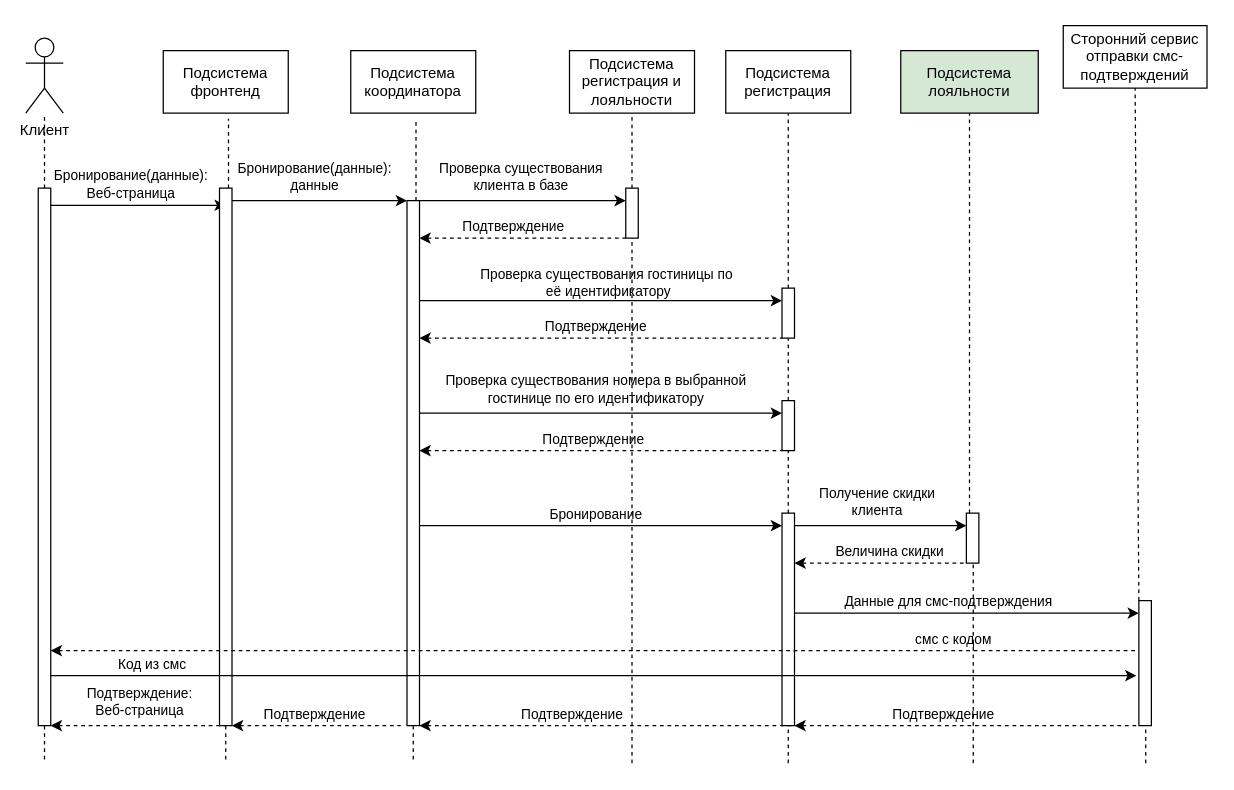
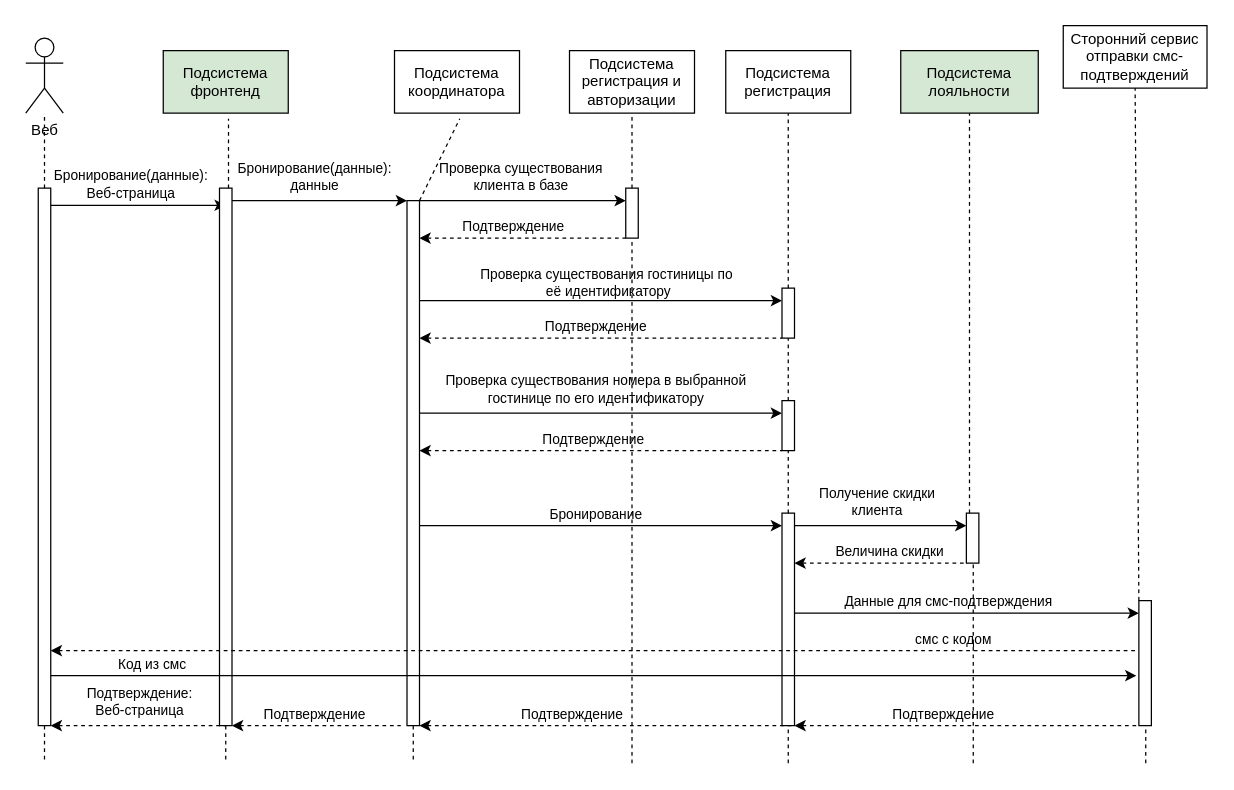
  <mxCell id="0" />
  <mxCell id="1" parent="0" />
- <mxCell id="2" value="Клиент&lt;br&gt;" style="shape=umlActor;verticalLabelPosition=bottom;verticalAlign=top;html=1;outlineConnect=0;" parent="1" vertex="1"><mxGeometry x="20" y="30" width="30" height="60" as="geometry" /></mxCell>
+ <mxCell id="2" value="Веб&lt;br&gt;" style="shape=umlActor;verticalLabelPosition=bottom;verticalAlign=top;html=1;outlineConnect=0;" parent="1" vertex="1"><mxGeometry x="20" y="30" width="30" height="60" as="geometry" /></mxCell>
  <mxCell id="3" value="" style="html=1;points=[];perimeter=orthogonalPerimeter;outlineConnect=0;targetShapes=umlLifeline;portConstraint=eastwest;newEdgeStyle={&quot;edgeStyle&quot;:&quot;elbowEdgeStyle&quot;,&quot;elbow&quot;:&quot;vertical&quot;,&quot;curved&quot;:0,&quot;rounded&quot;:0};" parent="1" vertex="1"><mxGeometry x="30" y="150" width="10" height="430" as="geometry" /></mxCell>
  <mxCell id="4" value="" style="endArrow=none;dashed=1;html=1;rounded=0;" parent="1" source="3" target="2" edge="1"><mxGeometry width="50" height="50" relative="1" as="geometry"><mxPoint x="240" y="270" as="sourcePoint" /><mxPoint x="290" y="220" as="targetPoint" /></mxGeometry></mxCell>
  <mxCell id="5" value="" style="html=1;points=[];perimeter=orthogonalPerimeter;outlineConnect=0;targetShapes=umlLifeline;portConstraint=eastwest;newEdgeStyle={&quot;edgeStyle&quot;:&quot;elbowEdgeStyle&quot;,&quot;elbow&quot;:&quot;vertical&quot;,&quot;curved&quot;:0,&quot;rounded&quot;:0};" parent="1" vertex="1"><mxGeometry x="325" y="160" width="10" height="420" as="geometry" /></mxCell>
- <mxCell id="6" value="Подсистема&lt;br&gt;координатора" style="rounded=0;whiteSpace=wrap;html=1;" parent="1" vertex="1"><mxGeometry x="280" y="40" width="100" height="50" as="geometry" /></mxCell>
+ <mxCell id="6" value="Подсистема&lt;br&gt;координатора" style="rounded=0;whiteSpace=wrap;html=1;" parent="1" vertex="1"><mxGeometry x="315" y="40" width="100" height="50" as="geometry" /></mxCell>
  <mxCell id="7" value="" style="endArrow=none;dashed=1;html=1;rounded=0;entryX=0.522;entryY=1.091;entryDx=0;entryDy=0;entryPerimeter=0;" parent="1" source="5" target="6" edge="1"><mxGeometry width="50" height="50" relative="1" as="geometry"><mxPoint x="395" y="260" as="sourcePoint" /><mxPoint x="445" y="210" as="targetPoint" /></mxGeometry></mxCell>
- <mxCell id="8" value="Подсистема&lt;br&gt;регистрация и&lt;br&gt;лояльности" style="rounded=0;whiteSpace=wrap;html=1;" parent="1" vertex="1"><mxGeometry x="455" y="40" width="100" height="50" as="geometry" /></mxCell>
+ <mxCell id="8" value="Подсистема&lt;br&gt;регистрация и&lt;br&gt;авторизации" style="rounded=0;whiteSpace=wrap;html=1;" parent="1" vertex="1"><mxGeometry x="455" y="40" width="100" height="50" as="geometry" /></mxCell>
  <mxCell id="9" value="" style="html=1;points=[];perimeter=orthogonalPerimeter;outlineConnect=0;targetShapes=umlLifeline;portConstraint=eastwest;newEdgeStyle={&quot;edgeStyle&quot;:&quot;elbowEdgeStyle&quot;,&quot;elbow&quot;:&quot;vertical&quot;,&quot;curved&quot;:0,&quot;rounded&quot;:0};" parent="1" vertex="1"><mxGeometry x="500" y="150" width="10" height="40" as="geometry" /></mxCell>
  <mxCell id="10" value="" style="endArrow=none;dashed=1;html=1;rounded=0;entryX=0.5;entryY=1;entryDx=0;entryDy=0;" parent="1" source="9" target="8" edge="1"><mxGeometry width="50" height="50" relative="1" as="geometry"><mxPoint x="395" y="250" as="sourcePoint" /><mxPoint x="445" y="200" as="targetPoint" /></mxGeometry></mxCell>
  <mxCell id="11" value="Подсистема&lt;br&gt;регистрация" style="rounded=0;whiteSpace=wrap;html=1;" parent="1" vertex="1"><mxGeometry x="580" y="40" width="100" height="50" as="geometry" /></mxCell>
  <mxCell id="12" value="" style="html=1;points=[];perimeter=orthogonalPerimeter;outlineConnect=0;targetShapes=umlLifeline;portConstraint=eastwest;newEdgeStyle={&quot;edgeStyle&quot;:&quot;elbowEdgeStyle&quot;,&quot;elbow&quot;:&quot;vertical&quot;,&quot;curved&quot;:0,&quot;rounded&quot;:0};" parent="1" vertex="1"><mxGeometry x="625" y="230" width="10" height="40" as="geometry" /></mxCell>
  <mxCell id="13" value="" style="endArrow=none;dashed=1;html=1;rounded=0;entryX=0.5;entryY=1;entryDx=0;entryDy=0;" parent="1" source="12" target="11" edge="1"><mxGeometry width="50" height="50" relative="1" as="geometry"><mxPoint x="520" y="250" as="sourcePoint" /><mxPoint x="570" y="200" as="targetPoint" /></mxGeometry></mxCell>
  <mxCell id="14" value="Подсистема лояльности" style="rounded=0;whiteSpace=wrap;html=1;fillColor=#d5e8d4;" parent="1" vertex="1"><mxGeometry x="720" y="40" width="110" height="50" as="geometry" /></mxCell>
  <mxCell id="15" value="" style="html=1;points=[];perimeter=orthogonalPerimeter;outlineConnect=0;targetShapes=umlLifeline;portConstraint=eastwest;newEdgeStyle={&quot;edgeStyle&quot;:&quot;elbowEdgeStyle&quot;,&quot;elbow&quot;:&quot;vertical&quot;,&quot;curved&quot;:0,&quot;rounded&quot;:0};" parent="1" vertex="1"><mxGeometry x="772.5" y="410" width="10" height="40" as="geometry" /></mxCell>
  <mxCell id="16" value="" style="endArrow=none;dashed=1;html=1;rounded=0;entryX=0.5;entryY=1;entryDx=0;entryDy=0;" parent="1" source="15" target="14" edge="1"><mxGeometry width="50" height="50" relative="1" as="geometry"><mxPoint x="667.5" y="250" as="sourcePoint" /><mxPoint x="717.5" y="200" as="targetPoint" /></mxGeometry></mxCell>
  <mxCell id="17" value="" style="endArrow=classic;html=1;rounded=0;entryX=0.5;entryY=0.032;entryDx=0;entryDy=0;entryPerimeter=0;" parent="1" source="3" target="32" edge="1"><mxGeometry width="50" height="50" relative="1" as="geometry"><mxPoint x="240" y="270" as="sourcePoint" /><mxPoint x="160" y="159" as="targetPoint" /></mxGeometry></mxCell>
  <mxCell id="18" value="Бронирование(данные):&lt;br&gt;Веб-страница" style="edgeLabel;html=1;align=center;verticalAlign=middle;resizable=0;points=[];" parent="17" vertex="1" connectable="0"><mxGeometry x="-0.417" relative="1" as="geometry"><mxPoint x="22" y="-17" as="offset" /></mxGeometry></mxCell>
  <mxCell id="19" value="" style="endArrow=classic;html=1;rounded=0;" parent="1" source="5" target="9" edge="1"><mxGeometry width="50" height="50" relative="1" as="geometry"><mxPoint x="395" y="260" as="sourcePoint" /><mxPoint x="445" y="210" as="targetPoint" /><Array as="points"><mxPoint x="425" y="160" /></Array></mxGeometry></mxCell>
  <mxCell id="20" value="Проверка существования&lt;br&gt;клиента в базе" style="edgeLabel;html=1;align=center;verticalAlign=middle;resizable=0;points=[];" parent="19" vertex="1" connectable="0"><mxGeometry x="-0.29" y="-1" relative="1" as="geometry"><mxPoint x="21" y="-21" as="offset" /></mxGeometry></mxCell>
  <mxCell id="21" value="" style="endArrow=none;dashed=1;html=1;rounded=0;startArrow=classic;startFill=1;" parent="1" source="5" target="9" edge="1"><mxGeometry width="50" height="50" relative="1" as="geometry"><mxPoint x="395" y="260" as="sourcePoint" /><mxPoint x="445" y="210" as="targetPoint" /></mxGeometry></mxCell>
  <mxCell id="22" value="Подтверждение" style="edgeLabel;html=1;align=center;verticalAlign=middle;resizable=0;points=[];" parent="21" vertex="1" connectable="0"><mxGeometry x="-0.106" y="-1" relative="1" as="geometry"><mxPoint y="-11" as="offset" /></mxGeometry></mxCell>
  <mxCell id="23" value="" style="endArrow=classic;html=1;rounded=0;" parent="1" source="5" target="12" edge="1"><mxGeometry width="50" height="50" relative="1" as="geometry"><mxPoint x="335" y="234.86" as="sourcePoint" /><mxPoint x="625" y="234.86" as="targetPoint" /><Array as="points"><mxPoint x="350" y="240" /><mxPoint x="535" y="240" /><mxPoint x="580" y="240" /></Array></mxGeometry></mxCell>
  <mxCell id="24" value="Проверка существования гостиницы по&amp;nbsp;&lt;br&gt;её идентификатору" style="edgeLabel;html=1;align=center;verticalAlign=middle;resizable=0;points=[];" parent="23" vertex="1" connectable="0"><mxGeometry x="-0.149" y="-1" relative="1" as="geometry"><mxPoint x="27" y="-16" as="offset" /></mxGeometry></mxCell>
  <mxCell id="25" value="" style="endArrow=none;dashed=1;html=1;rounded=0;startArrow=classic;startFill=1;" parent="1" source="5" target="12" edge="1"><mxGeometry width="50" height="50" relative="1" as="geometry"><mxPoint x="395" y="250" as="sourcePoint" /><mxPoint x="445" y="200" as="targetPoint" /><Array as="points"><mxPoint x="360" y="270" /><mxPoint x="490" y="270" /></Array></mxGeometry></mxCell>
  <mxCell id="26" value="Подтверждение" style="edgeLabel;html=1;align=center;verticalAlign=middle;resizable=0;points=[];" parent="25" vertex="1" connectable="0"><mxGeometry x="-0.282" y="1" relative="1" as="geometry"><mxPoint x="36" y="-9" as="offset" /></mxGeometry></mxCell>
  <mxCell id="27" value="" style="html=1;points=[];perimeter=orthogonalPerimeter;outlineConnect=0;targetShapes=umlLifeline;portConstraint=eastwest;newEdgeStyle={&quot;edgeStyle&quot;:&quot;elbowEdgeStyle&quot;,&quot;elbow&quot;:&quot;vertical&quot;,&quot;curved&quot;:0,&quot;rounded&quot;:0};" parent="1" vertex="1"><mxGeometry x="625" y="320" width="10" height="40" as="geometry" /></mxCell>
  <mxCell id="28" value="" style="endArrow=classic;html=1;rounded=0;" parent="1" target="27" edge="1"><mxGeometry width="50" height="50" relative="1" as="geometry"><mxPoint x="335" y="330" as="sourcePoint" /><mxPoint x="445" y="210" as="targetPoint" /><Array as="points"><mxPoint x="350" y="330" /><mxPoint x="610" y="330" /></Array></mxGeometry></mxCell>
  <mxCell id="29" value="Проверка существования номера в выбранной&lt;br&gt;гостинице по его идентификатору" style="edgeLabel;html=1;align=center;verticalAlign=middle;resizable=0;points=[];" parent="28" vertex="1" connectable="0"><mxGeometry x="-0.461" relative="1" as="geometry"><mxPoint x="62" y="-20" as="offset" /></mxGeometry></mxCell>
  <mxCell id="30" value="" style="endArrow=none;dashed=1;html=1;rounded=0;startArrow=classic;startFill=1;" parent="1" target="27" edge="1"><mxGeometry width="50" height="50" relative="1" as="geometry"><mxPoint x="335" y="360" as="sourcePoint" /><mxPoint x="495" y="230" as="targetPoint" /><Array as="points"><mxPoint x="360" y="360" /></Array></mxGeometry></mxCell>
  <mxCell id="31" value="Подтверждение" style="edgeLabel;html=1;align=center;verticalAlign=middle;resizable=0;points=[];" parent="30" vertex="1" connectable="0"><mxGeometry x="-0.259" relative="1" as="geometry"><mxPoint x="31" y="-10" as="offset" /></mxGeometry></mxCell>
  <mxCell id="32" value="" style="html=1;points=[];perimeter=orthogonalPerimeter;outlineConnect=0;targetShapes=umlLifeline;portConstraint=eastwest;newEdgeStyle={&quot;edgeStyle&quot;:&quot;elbowEdgeStyle&quot;,&quot;elbow&quot;:&quot;vertical&quot;,&quot;curved&quot;:0,&quot;rounded&quot;:0};" parent="1" vertex="1"><mxGeometry x="175" y="150" width="10" height="430" as="geometry" /></mxCell>
- <mxCell id="33" value="Подсистема&lt;br&gt;фронтенд" style="rounded=0;whiteSpace=wrap;html=1;" parent="1" vertex="1"><mxGeometry x="130" y="40" width="100" height="50" as="geometry" /></mxCell>
+ <mxCell id="33" value="Подсистема&lt;br&gt;фронтенд" style="rounded=0;whiteSpace=wrap;html=1;fillColor=#d5e8d4;" parent="1" vertex="1"><mxGeometry x="130" y="40" width="100" height="50" as="geometry" /></mxCell>
  <mxCell id="34" value="" style="endArrow=none;dashed=1;html=1;rounded=0;entryX=0.522;entryY=1.091;entryDx=0;entryDy=0;entryPerimeter=0;" parent="1" source="32" target="33" edge="1"><mxGeometry width="50" height="50" relative="1" as="geometry"><mxPoint x="245" y="260" as="sourcePoint" /><mxPoint x="295" y="210" as="targetPoint" /></mxGeometry></mxCell>
  <mxCell id="35" value="" style="endArrow=classic;html=1;rounded=0;" parent="1" source="32" target="5" edge="1"><mxGeometry width="50" height="50" relative="1" as="geometry"><mxPoint x="320" y="160" as="sourcePoint" /><mxPoint x="370" y="110" as="targetPoint" /><Array as="points"><mxPoint x="280" y="160" /></Array></mxGeometry></mxCell>
  <mxCell id="36" value="Бронирование(данные):&lt;br style=&quot;border-color: var(--border-color);&quot;&gt;данные" style="edgeLabel;html=1;align=center;verticalAlign=middle;resizable=0;points=[];" parent="35" vertex="1" connectable="0"><mxGeometry x="-0.156" relative="1" as="geometry"><mxPoint x="6" y="-20" as="offset" /></mxGeometry></mxCell>
  <mxCell id="37" value="" style="endArrow=none;dashed=1;html=1;rounded=0;entryX=0.5;entryY=1;entryDx=0;entryDy=0;entryPerimeter=0;" parent="1" source="27" target="12" edge="1"><mxGeometry width="50" height="50" relative="1" as="geometry"><mxPoint x="520" y="350" as="sourcePoint" /><mxPoint x="570" y="300" as="targetPoint" /></mxGeometry></mxCell>
  <mxCell id="38" value="" style="html=1;points=[];perimeter=orthogonalPerimeter;outlineConnect=0;targetShapes=umlLifeline;portConstraint=eastwest;newEdgeStyle={&quot;edgeStyle&quot;:&quot;elbowEdgeStyle&quot;,&quot;elbow&quot;:&quot;vertical&quot;,&quot;curved&quot;:0,&quot;rounded&quot;:0};" parent="1" vertex="1"><mxGeometry x="625" y="410" width="10" height="170" as="geometry" /></mxCell>
  <mxCell id="39" value="" style="endArrow=none;dashed=1;html=1;rounded=0;" parent="1" source="38" target="27" edge="1"><mxGeometry width="50" height="50" relative="1" as="geometry"><mxPoint x="520" y="350" as="sourcePoint" /><mxPoint x="570" y="300" as="targetPoint" /></mxGeometry></mxCell>
  <mxCell id="40" value="" style="endArrow=classic;html=1;rounded=0;" parent="1" edge="1"><mxGeometry width="50" height="50" relative="1" as="geometry"><mxPoint x="335" y="420" as="sourcePoint" /><mxPoint x="625" y="420" as="targetPoint" /><Array as="points"><mxPoint x="350" y="420" /><mxPoint x="610" y="420" /></Array></mxGeometry></mxCell>
  <mxCell id="41" value="Бронирование" style="edgeLabel;html=1;align=center;verticalAlign=middle;resizable=0;points=[];" parent="40" vertex="1" connectable="0"><mxGeometry x="-0.461" relative="1" as="geometry"><mxPoint x="62" y="-10" as="offset" /></mxGeometry></mxCell>
  <mxCell id="42" value="" style="endArrow=classic;html=1;rounded=0;" parent="1" edge="1"><mxGeometry width="50" height="50" relative="1" as="geometry"><mxPoint x="635" y="490" as="sourcePoint" /><mxPoint x="910.5" y="490" as="targetPoint" /><Array as="points"><mxPoint x="660" y="490" /><mxPoint x="700" y="490" /><mxPoint x="820" y="490" /></Array></mxGeometry></mxCell>
  <mxCell id="43" value="Данные для смс-подтверждения" style="edgeLabel;html=1;align=center;verticalAlign=middle;resizable=0;points=[];" parent="42" vertex="1" connectable="0"><mxGeometry x="-0.178" relative="1" as="geometry"><mxPoint x="9" y="-10" as="offset" /></mxGeometry></mxCell>
  <mxCell id="44" value="" style="endArrow=none;dashed=1;html=1;rounded=0;startArrow=classic;startFill=1;" parent="1" source="3" target="51" edge="1"><mxGeometry width="50" height="50" relative="1" as="geometry"><mxPoint x="40" y="460" as="sourcePoint" /><mxPoint x="762.5" y="460" as="targetPoint" /><Array as="points"><mxPoint x="650" y="520" /><mxPoint x="830" y="520" /></Array></mxGeometry></mxCell>
  <mxCell id="45" value="смс с кодом" style="edgeLabel;html=1;align=center;verticalAlign=middle;resizable=0;points=[];" parent="44" vertex="1" connectable="0"><mxGeometry x="-0.3" relative="1" as="geometry"><mxPoint x="416" y="-10" as="offset" /></mxGeometry></mxCell>
  <mxCell id="46" value="" style="endArrow=classic;html=1;rounded=0;entryX=-0.2;entryY=0.692;entryDx=0;entryDy=0;entryPerimeter=0;" parent="1" edge="1"><mxGeometry width="50" height="50" relative="1" as="geometry"><mxPoint x="40" y="540.04" as="sourcePoint" /><mxPoint x="908.5" y="540" as="targetPoint" /><Array as="points"><mxPoint x="480" y="540.04" /></Array></mxGeometry></mxCell>
  <mxCell id="47" value="Код из смс" style="edgeLabel;html=1;align=center;verticalAlign=middle;resizable=0;points=[];" parent="46" vertex="1" connectable="0"><mxGeometry x="-0.86" relative="1" as="geometry"><mxPoint x="19" y="-10" as="offset" /></mxGeometry></mxCell>
  <mxCell id="48" value="" style="endArrow=none;dashed=1;html=1;rounded=0;startArrow=classic;startFill=1;" parent="1" source="38" target="51" edge="1"><mxGeometry width="50" height="50" relative="1" as="geometry"><mxPoint x="630" y="460" as="sourcePoint" /><mxPoint x="490" y="380" as="targetPoint" /><Array as="points"><mxPoint x="660" y="580" /><mxPoint x="690" y="580" /><mxPoint x="720" y="580" /></Array></mxGeometry></mxCell>
  <mxCell id="49" value="Подтверждение" style="edgeLabel;html=1;align=center;verticalAlign=middle;resizable=0;points=[];" parent="48" vertex="1" connectable="0"><mxGeometry x="-0.383" relative="1" as="geometry"><mxPoint x="33" y="-10" as="offset" /></mxGeometry></mxCell>
  <mxCell id="50" value="Сторонний сервис отправки смс-подтверждений" style="rounded=0;whiteSpace=wrap;html=1;" parent="1" vertex="1"><mxGeometry x="850" y="20" width="115" height="50" as="geometry" /></mxCell>
  <mxCell id="51" value="" style="html=1;points=[];perimeter=orthogonalPerimeter;outlineConnect=0;targetShapes=umlLifeline;portConstraint=eastwest;newEdgeStyle={&quot;edgeStyle&quot;:&quot;elbowEdgeStyle&quot;,&quot;elbow&quot;:&quot;vertical&quot;,&quot;curved&quot;:0,&quot;rounded&quot;:0};" parent="1" vertex="1"><mxGeometry x="910.5" y="480" width="10" height="100" as="geometry" /></mxCell>
  <mxCell id="52" value="" style="endArrow=none;dashed=1;html=1;rounded=0;entryX=0.5;entryY=1;entryDx=0;entryDy=0;" parent="1" source="51" target="50" edge="1"><mxGeometry width="50" height="50" relative="1" as="geometry"><mxPoint x="797.5" y="250" as="sourcePoint" /><mxPoint x="847.5" y="200" as="targetPoint" /></mxGeometry></mxCell>
  <mxCell id="53" value="" style="endArrow=classic;html=1;rounded=0;" parent="1" source="38" target="15" edge="1"><mxGeometry width="50" height="50" relative="1" as="geometry"><mxPoint x="520" y="370" as="sourcePoint" /><mxPoint x="570" y="320" as="targetPoint" /><Array as="points"><mxPoint x="690" y="420" /></Array></mxGeometry></mxCell>
  <mxCell id="54" value="Получение скидки &lt;br&gt;клиента" style="edgeLabel;html=1;align=center;verticalAlign=middle;resizable=0;points=[];" parent="53" vertex="1" connectable="0"><mxGeometry x="-0.382" relative="1" as="geometry"><mxPoint x="23" y="-20" as="offset" /></mxGeometry></mxCell>
  <mxCell id="55" value="" style="endArrow=none;dashed=1;html=1;rounded=0;startArrow=classic;startFill=1;" parent="1" source="38" target="15" edge="1"><mxGeometry width="50" height="50" relative="1" as="geometry"><mxPoint x="520" y="360" as="sourcePoint" /><mxPoint x="570" y="310" as="targetPoint" /><Array as="points"><mxPoint x="720" y="450" /></Array></mxGeometry></mxCell>
  <mxCell id="56" value="Величина скидки" style="edgeLabel;html=1;align=center;verticalAlign=middle;resizable=0;points=[];" parent="55" vertex="1" connectable="0"><mxGeometry x="-0.248" y="1" relative="1" as="geometry"><mxPoint x="23" y="-9" as="offset" /></mxGeometry></mxCell>
  <mxCell id="57" value="" style="endArrow=none;dashed=1;html=1;rounded=0;" parent="1" target="15" edge="1"><mxGeometry width="50" height="50" relative="1" as="geometry"><mxPoint x="778" y="610" as="sourcePoint" /><mxPoint x="570" y="350" as="targetPoint" /></mxGeometry></mxCell>
  <mxCell id="58" value="" style="endArrow=none;dashed=1;html=1;rounded=0;startArrow=classic;startFill=1;" parent="1" edge="1" source="5"><mxGeometry width="50" height="50" relative="1" as="geometry"><mxPoint x="345" y="580" as="sourcePoint" /><mxPoint x="635" y="580" as="targetPoint" /></mxGeometry></mxCell>
  <mxCell id="59" value="Подтверждение" style="edgeLabel;html=1;align=center;verticalAlign=middle;resizable=0;points=[];" parent="58" vertex="1" connectable="0"><mxGeometry x="-0.249" y="3" relative="1" as="geometry"><mxPoint x="8" y="-7" as="offset" /></mxGeometry></mxCell>
  <mxCell id="60" value="" style="endArrow=none;dashed=1;html=1;rounded=0;startArrow=classic;startFill=1;" parent="1" edge="1"><mxGeometry width="50" height="50" relative="1" as="geometry"><mxPoint x="185" y="580" as="sourcePoint" /><mxPoint x="320" y="580" as="targetPoint" /></mxGeometry></mxCell>
  <mxCell id="61" value="Подтверждение" style="edgeLabel;html=1;align=center;verticalAlign=middle;resizable=0;points=[];" parent="60" vertex="1" connectable="0"><mxGeometry x="-0.111" y="1" relative="1" as="geometry"><mxPoint x="5" y="-9" as="offset" /></mxGeometry></mxCell>
  <mxCell id="62" value="" style="endArrow=none;dashed=1;html=1;rounded=0;entryX=0.5;entryY=1;entryDx=0;entryDy=0;entryPerimeter=0;startArrow=classic;startFill=1;" parent="1" edge="1"><mxGeometry width="50" height="50" relative="1" as="geometry"><mxPoint x="40" y="580" as="sourcePoint" /><mxPoint x="180" y="580" as="targetPoint" /></mxGeometry></mxCell>
  <mxCell id="63" value="Подтверждение: &lt;br&gt;Веб-страница" style="edgeLabel;html=1;align=center;verticalAlign=middle;resizable=0;points=[];" parent="62" vertex="1" connectable="0"><mxGeometry x="-0.354" y="-1" relative="1" as="geometry"><mxPoint x="25" y="-21" as="offset" /></mxGeometry></mxCell>
  <mxCell id="64" value="" style="endArrow=none;dashed=1;html=1;rounded=0;" parent="1" target="9" edge="1"><mxGeometry width="50" height="50" relative="1" as="geometry"><mxPoint x="505" y="610" as="sourcePoint" /><mxPoint x="450" y="460" as="targetPoint" /></mxGeometry></mxCell>
  <mxCell id="65" value="" style="endArrow=none;dashed=1;html=1;rounded=0;" parent="1" target="38" edge="1"><mxGeometry width="50" height="50" relative="1" as="geometry"><mxPoint x="630" y="610" as="sourcePoint" /><mxPoint x="740" y="560" as="targetPoint" /></mxGeometry></mxCell>
  <mxCell id="66" value="" style="endArrow=none;dashed=1;html=1;rounded=0;" parent="1" edge="1"><mxGeometry width="50" height="50" relative="1" as="geometry"><mxPoint x="916" y="610" as="sourcePoint" /><mxPoint x="916" y="580" as="targetPoint" /></mxGeometry></mxCell>
  <mxCell id="67" value="" style="endArrow=none;dashed=1;html=1;rounded=0;" parent="1" source="5" edge="1"><mxGeometry width="50" height="50" relative="1" as="geometry"><mxPoint x="130" y="670" as="sourcePoint" /><mxPoint x="330" y="610" as="targetPoint" /></mxGeometry></mxCell>
  <mxCell id="68" value="" style="endArrow=none;dashed=1;html=1;rounded=0;" parent="1" source="32" edge="1"><mxGeometry width="50" height="50" relative="1" as="geometry"><mxPoint x="130" y="670" as="sourcePoint" /><mxPoint x="180" y="610" as="targetPoint" /></mxGeometry></mxCell>
  <mxCell id="69" value="" style="endArrow=none;dashed=1;html=1;rounded=0;" parent="1" source="3" edge="1"><mxGeometry width="50" height="50" relative="1" as="geometry"><mxPoint x="130" y="670" as="sourcePoint" /><mxPoint x="35" y="610" as="targetPoint" /></mxGeometry></mxCell>
